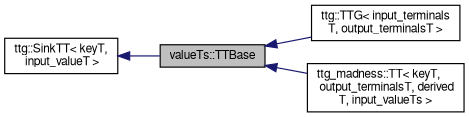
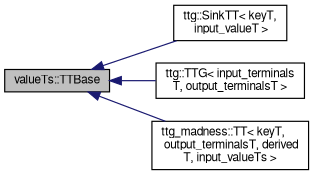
  digraph {
    rankdir=LR
    node [color=black fillcolor=white fontname=FreeSans fontsize=10 shape=record style=filled]
    edge [color=midnightblue dir=back fontname=FreeSans fontsize=10 labelfontname=FreeSans labelfontsize=10 style=solid]
    n1 [fillcolor=grey75 fontcolor=black height=0.2 label="valueTs::TTBase" width=0.4]
    n2 [height=0.2 label="ttg::SinkTT\< keyT,\l input_valueT \>" width=0.4]
    n3 [height=0.2 label="ttg::TTG\< input_terminals\lT, output_terminalsT \>" width=0.4]
    n4 [height=0.2 label="ttg_madness::TT\< keyT,\l output_terminalsT, derived\lT, input_valueTs \>" width=0.4]
-   n2 -> n1
+   n1 -> n2
    n1 -> n3
    n1 -> n4
  }
